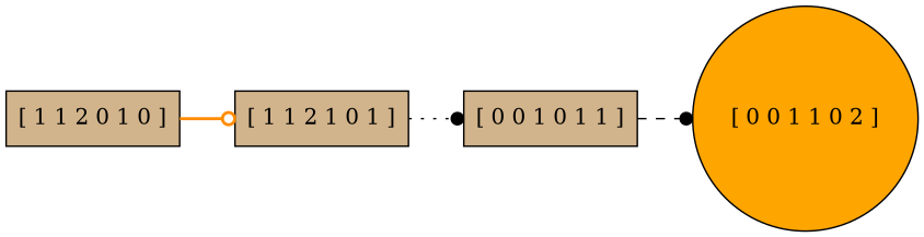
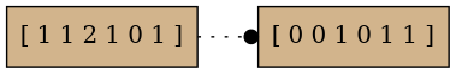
  digraph {
    rankdir=LR
    node [fillcolor=tan shape=box style=filled]
    edge [arrowhead=dot color=black]
-   n1 [label="[ 1 1 2 0 1 0 ]"]
    n2 [label="[ 1 1 2 1 0 1 ]"]
    n3 [label="[ 0 0 1 0 1 1 ]"]
-   n4 [fillcolor=orange label="[ 0 0 1 1 0 2 ]" shape=circle]
-   n1 -> n2 [arrowhead=odot color=darkorange style=bold]
    n2 -> n3 [style=dotted]
-   n3 -> n4 [style=dashed]
  }
